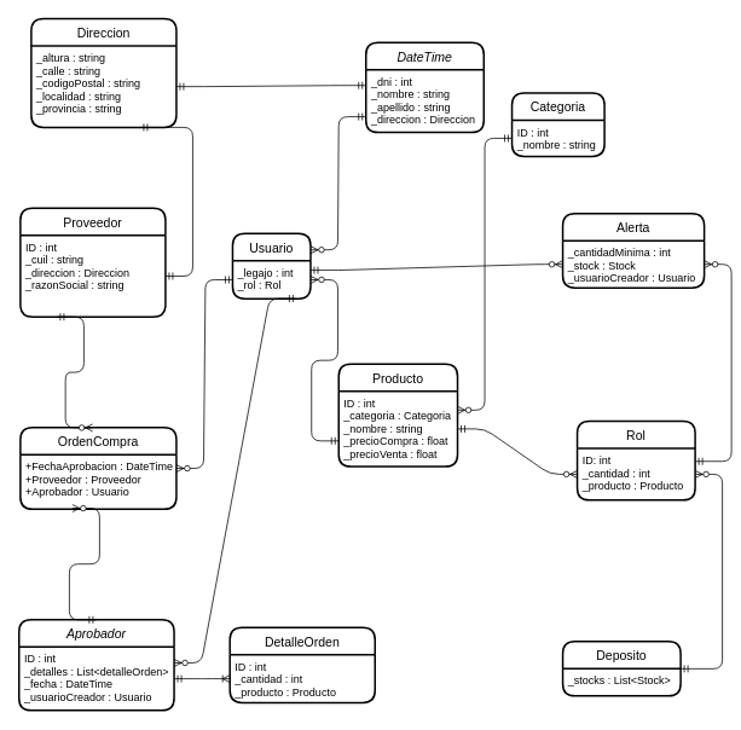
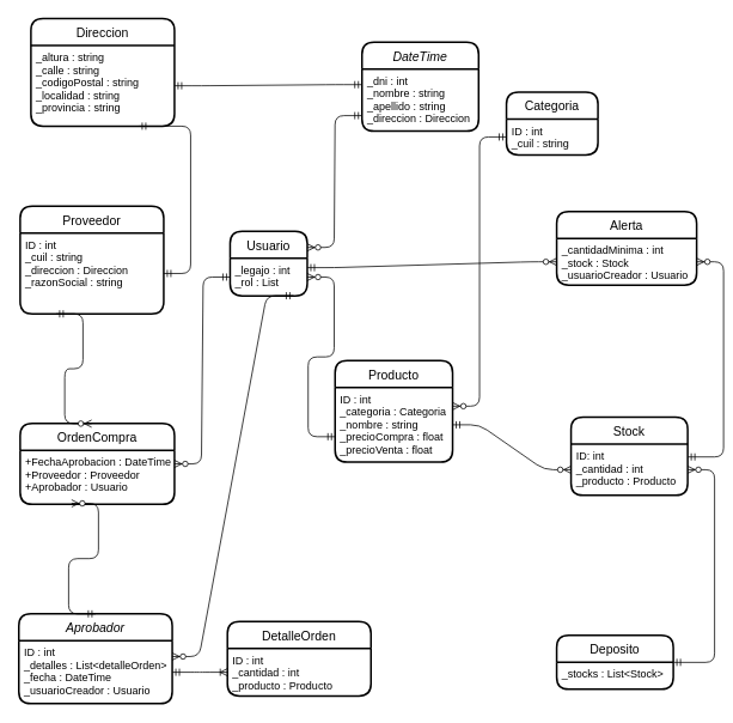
  <mxCell id="0" />
  <mxCell id="1" parent="0" />
  <mxCell id="2" value="Aprobador" style="swimlane;childLayout=stackLayout;horizontal=1;startSize=30;horizontalStack=0;rounded=1;fontSize=14;fontStyle=2;strokeWidth=2;resizeParent=0;resizeLast=1;shadow=0;dashed=0;align=center;" vertex="1" parent="1"><mxGeometry x="20.5" y="683" width="171" height="100" as="geometry"><mxRectangle x="40" y="350" width="70" height="30" as="alternateBounds" /></mxGeometry></mxCell>
  <mxCell id="3" value="ID : int&#10;_detalles : List&lt;detalleOrden&gt;&#10;_fecha : DateTime&#10;_usuarioCreador : Usuario" style="align=left;strokeColor=none;fillColor=none;spacingLeft=4;fontSize=12;verticalAlign=top;resizable=0;rotatable=0;part=1;" vertex="1" parent="2"><mxGeometry y="30" width="171" height="70" as="geometry" /></mxCell>
  <mxCell id="4" value="DateTime" style="swimlane;childLayout=stackLayout;horizontal=1;startSize=30;horizontalStack=0;rounded=1;fontSize=14;fontStyle=2;strokeWidth=2;resizeParent=0;resizeLast=1;shadow=0;dashed=0;align=center;" vertex="1" parent="1"><mxGeometry x="403" y="46.5" width="130" height="99" as="geometry" /></mxCell>
  <mxCell id="5" value="_dni : int&#10;_nombre : string&#10;_apellido : string&#10;_direccion : Direccion" style="align=left;strokeColor=none;fillColor=none;spacingLeft=4;fontSize=12;verticalAlign=top;resizable=0;rotatable=0;part=1;" vertex="1" parent="4"><mxGeometry y="30" width="130" height="69" as="geometry" /></mxCell>
  <mxCell id="6" value="OrdenCompra" style="swimlane;childLayout=stackLayout;horizontal=1;startSize=30;horizontalStack=0;rounded=1;fontSize=14;fontStyle=0;strokeWidth=2;resizeParent=0;resizeLast=1;shadow=0;dashed=0;align=center;" vertex="1" parent="1"><mxGeometry x="22" y="471" width="172" height="90" as="geometry" /></mxCell>
  <mxCell id="7" value="+FechaAprobacion : DateTime&#10;+Proveedor : Proveedor&#10;+Aprobador : Usuario" style="align=left;strokeColor=none;fillColor=none;spacingLeft=4;fontSize=12;verticalAlign=top;resizable=0;rotatable=0;part=1;" vertex="1" parent="6"><mxGeometry y="30" width="172" height="60" as="geometry" /></mxCell>
  <mxCell id="8" value="DetalleOrden" style="swimlane;childLayout=stackLayout;horizontal=1;startSize=30;horizontalStack=0;rounded=1;fontSize=14;fontStyle=0;strokeWidth=2;resizeParent=0;resizeLast=1;shadow=0;dashed=0;align=center;" vertex="1" parent="1"><mxGeometry x="253" y="691.5" width="160" height="83" as="geometry" /></mxCell>
  <mxCell id="9" value="ID : int&#10;_cantidad : int&#10;_producto : Producto" style="align=left;strokeColor=none;fillColor=none;spacingLeft=4;fontSize=12;verticalAlign=top;resizable=0;rotatable=0;part=1;" vertex="1" parent="8"><mxGeometry y="30" width="160" height="53" as="geometry" /></mxCell>
  <mxCell id="10" value="Producto" style="swimlane;childLayout=stackLayout;horizontal=1;startSize=30;horizontalStack=0;rounded=1;fontSize=14;fontStyle=0;strokeWidth=2;resizeParent=0;resizeLast=1;shadow=0;dashed=0;align=center;" vertex="1" parent="1"><mxGeometry x="373" y="401" width="131" height="113" as="geometry" /></mxCell>
  <mxCell id="11" value="ID : int&#10;_categoria : Categoria&#10;_nombre : string&#10;_precioCompra : float&#10;_precioVenta : float&#10;" style="align=left;strokeColor=none;fillColor=none;spacingLeft=4;fontSize=12;verticalAlign=top;resizable=0;rotatable=0;part=1;" vertex="1" parent="10"><mxGeometry y="30" width="131" height="83" as="geometry" /></mxCell>
  <mxCell id="12" value="" style="edgeStyle=entityRelationEdgeStyle;fontSize=12;html=1;endArrow=ERzeroToMany;startArrow=ERmandOne;entryX=0.333;entryY=0.983;entryDx=0;entryDy=0;entryPerimeter=0;exitX=0.5;exitY=0;exitDx=0;exitDy=0;" edge="1" parent="1" source="2" target="7"><mxGeometry width="100" height="100" relative="1" as="geometry"><mxPoint x="462" y="297" as="sourcePoint" /><mxPoint x="246" y="320" as="targetPoint" /></mxGeometry></mxCell>
  <mxCell id="13" value="" style="edgeStyle=entityRelationEdgeStyle;fontSize=12;html=1;endArrow=ERoneToMany;startArrow=ERmandOne;entryX=0;entryY=0.5;entryDx=0;entryDy=0;" edge="1" parent="1" source="3" target="9"><mxGeometry width="100" height="100" relative="1" as="geometry"><mxPoint x="101" y="488" as="sourcePoint" /><mxPoint x="562" y="197" as="targetPoint" /></mxGeometry></mxCell>
  <mxCell id="14" value="Categoria" style="swimlane;childLayout=stackLayout;horizontal=1;startSize=30;horizontalStack=0;rounded=1;fontSize=14;fontStyle=0;strokeWidth=2;resizeParent=0;resizeLast=1;shadow=0;dashed=0;align=center;" vertex="1" parent="1"><mxGeometry x="564" y="102" width="102" height="70" as="geometry" /></mxCell>
- <mxCell id="15" value="ID : int&#10;_nombre : string" style="align=left;strokeColor=none;fillColor=none;spacingLeft=4;fontSize=12;verticalAlign=top;resizable=0;rotatable=0;part=1;" vertex="1" parent="14"><mxGeometry y="30" width="102" height="40" as="geometry" /></mxCell>
+ <mxCell id="15" value="ID : int&#10;_cuil : string" style="align=left;strokeColor=none;fillColor=none;spacingLeft=4;fontSize=12;verticalAlign=top;resizable=0;rotatable=0;part=1;" vertex="1" parent="14"><mxGeometry y="30" width="102" height="40" as="geometry" /></mxCell>
  <mxCell id="16" value="Alerta" style="swimlane;childLayout=stackLayout;horizontal=1;startSize=30;horizontalStack=0;rounded=1;fontSize=14;fontStyle=0;strokeWidth=2;resizeParent=0;resizeLast=1;shadow=0;dashed=0;align=center;" vertex="1" parent="1"><mxGeometry x="620" y="235" width="156" height="82" as="geometry" /></mxCell>
  <mxCell id="17" value="_cantidadMinima : int&#10;_stock : Stock&#10;_usuarioCreador : Usuario" style="align=left;strokeColor=none;fillColor=none;spacingLeft=4;fontSize=12;verticalAlign=top;resizable=0;rotatable=0;part=1;" vertex="1" parent="16"><mxGeometry y="30" width="156" height="52" as="geometry" /></mxCell>
  <mxCell id="18" value="Deposito" style="swimlane;childLayout=stackLayout;horizontal=1;startSize=30;horizontalStack=0;rounded=1;fontSize=14;fontStyle=0;strokeWidth=2;resizeParent=0;resizeLast=1;shadow=0;dashed=0;align=center;" vertex="1" parent="1"><mxGeometry x="620" y="707" width="130" height="60" as="geometry" /></mxCell>
  <mxCell id="19" value="_stocks : List&lt;Stock&gt;" style="align=left;strokeColor=none;fillColor=none;spacingLeft=4;fontSize=12;verticalAlign=top;resizable=0;rotatable=0;part=1;" vertex="1" parent="18"><mxGeometry y="30" width="130" height="30" as="geometry" /></mxCell>
- <mxCell id="20" value="Rol" style="swimlane;childLayout=stackLayout;horizontal=1;startSize=30;horizontalStack=0;rounded=1;fontSize=14;fontStyle=0;strokeWidth=2;resizeParent=0;resizeLast=1;shadow=0;dashed=0;align=center;" vertex="1" parent="1"><mxGeometry x="636" y="464" width="130" height="87" as="geometry" /></mxCell>
+ <mxCell id="20" value="Stock" style="swimlane;childLayout=stackLayout;horizontal=1;startSize=30;horizontalStack=0;rounded=1;fontSize=14;fontStyle=0;strokeWidth=2;resizeParent=0;resizeLast=1;shadow=0;dashed=0;align=center;" vertex="1" parent="1"><mxGeometry x="636" y="464" width="130" height="87" as="geometry" /></mxCell>
  <mxCell id="21" value="ID: int&#10;_cantidad : int&#10;_producto : Producto" style="align=left;strokeColor=none;fillColor=none;spacingLeft=4;fontSize=12;verticalAlign=top;resizable=0;rotatable=0;part=1;" vertex="1" parent="20"><mxGeometry y="30" width="130" height="57" as="geometry" /></mxCell>
  <mxCell id="22" value="Proveedor" style="swimlane;childLayout=stackLayout;horizontal=1;startSize=30;horizontalStack=0;rounded=1;fontSize=14;fontStyle=0;strokeWidth=2;resizeParent=0;resizeLast=1;shadow=0;dashed=0;align=center;" vertex="1" parent="1"><mxGeometry x="22" y="229" width="160" height="120" as="geometry" /></mxCell>
  <mxCell id="23" value="ID : int&#10;_cuil : string&#10;_direccion : Direccion&#10;_razonSocial : string" style="align=left;strokeColor=none;fillColor=none;spacingLeft=4;fontSize=12;verticalAlign=top;resizable=0;rotatable=0;part=1;" vertex="1" parent="22"><mxGeometry y="30" width="160" height="90" as="geometry" /></mxCell>
  <mxCell id="24" value="Direccion" style="swimlane;childLayout=stackLayout;horizontal=1;startSize=30;horizontalStack=0;rounded=1;fontSize=14;fontStyle=0;strokeWidth=2;resizeParent=0;resizeLast=1;shadow=0;dashed=0;align=center;" vertex="1" parent="1"><mxGeometry x="34" y="20" width="160" height="120" as="geometry" /></mxCell>
  <mxCell id="25" value="_altura : string&#10;_calle : string&#10;_codigoPostal : string&#10;_localidad : string&#10;_provincia : string" style="align=left;strokeColor=none;fillColor=none;spacingLeft=4;fontSize=12;verticalAlign=top;resizable=0;rotatable=0;part=1;" vertex="1" parent="24"><mxGeometry y="30" width="160" height="90" as="geometry" /></mxCell>
  <mxCell id="26" value="" style="edgeStyle=entityRelationEdgeStyle;fontSize=12;html=1;endArrow=ERzeroToMany;startArrow=ERmandOne;exitX=0;exitY=0.5;exitDx=0;exitDy=0;entryX=1;entryY=0.25;entryDx=0;entryDy=0;" edge="1" parent="1" source="15" target="11"><mxGeometry width="100" height="100" relative="1" as="geometry"><mxPoint x="462" y="377" as="sourcePoint" /><mxPoint x="513" y="147" as="targetPoint" /></mxGeometry></mxCell>
  <mxCell id="27" value="" style="edgeStyle=entityRelationEdgeStyle;fontSize=12;html=1;endArrow=ERzeroToMany;startArrow=ERmandOne;exitX=0.25;exitY=1;exitDx=0;exitDy=0;entryX=0.463;entryY=0.002;entryDx=0;entryDy=0;entryPerimeter=0;" edge="1" parent="1" source="23" target="6"><mxGeometry width="100" height="100" relative="1" as="geometry"><mxPoint x="64" y="456" as="sourcePoint" /><mxPoint x="104" y="459" as="targetPoint" /></mxGeometry></mxCell>
  <mxCell id="28" value="" style="edgeStyle=entityRelationEdgeStyle;fontSize=12;html=1;endArrow=ERmandOne;startArrow=ERmandOne;entryX=0.75;entryY=1;entryDx=0;entryDy=0;" edge="1" parent="1" source="23" target="25"><mxGeometry width="100" height="100" relative="1" as="geometry"><mxPoint x="62" y="231" as="sourcePoint" /><mxPoint x="294" y="138" as="targetPoint" /></mxGeometry></mxCell>
  <mxCell id="29" value="" style="edgeStyle=entityRelationEdgeStyle;fontSize=12;html=1;endArrow=ERmandOne;startArrow=ERmandOne;entryX=0;entryY=0.25;entryDx=0;entryDy=0;exitX=1;exitY=0.5;exitDx=0;exitDy=0;" edge="1" parent="1" source="25" target="5"><mxGeometry width="100" height="100" relative="1" as="geometry"><mxPoint x="462" y="297" as="sourcePoint" /><mxPoint x="562" y="197" as="targetPoint" /></mxGeometry></mxCell>
  <mxCell id="30" value="Usuario" style="swimlane;childLayout=stackLayout;horizontal=1;startSize=30;horizontalStack=0;rounded=1;fontSize=14;fontStyle=0;strokeWidth=2;resizeParent=0;resizeLast=1;shadow=0;dashed=0;align=center;" vertex="1" parent="1"><mxGeometry x="256" y="257" width="86" height="72" as="geometry" /></mxCell>
- <mxCell id="31" value="_legajo : int&#10;_rol : Rol" style="align=left;strokeColor=none;fillColor=none;spacingLeft=4;fontSize=12;verticalAlign=top;resizable=0;rotatable=0;part=1;" vertex="1" parent="30"><mxGeometry y="30" width="86" height="42" as="geometry" /></mxCell>
+ <mxCell id="31" value="_legajo : int&#10;_rol : List" style="align=left;strokeColor=none;fillColor=none;spacingLeft=4;fontSize=12;verticalAlign=top;resizable=0;rotatable=0;part=1;" vertex="1" parent="30"><mxGeometry y="30" width="86" height="42" as="geometry" /></mxCell>
  <mxCell id="32" value="" style="edgeStyle=entityRelationEdgeStyle;fontSize=12;html=1;endArrow=ERzeroToMany;startArrow=ERmandOne;entryX=1;entryY=0.25;entryDx=0;entryDy=0;exitX=0;exitY=0.75;exitDx=0;exitDy=0;" edge="1" parent="1" source="5" target="30"><mxGeometry width="100" height="100" relative="1" as="geometry"><mxPoint x="462" y="377" as="sourcePoint" /><mxPoint x="562" y="277" as="targetPoint" /></mxGeometry></mxCell>
  <mxCell id="33" value="" style="edgeStyle=entityRelationEdgeStyle;fontSize=12;html=1;endArrow=ERzeroToMany;startArrow=ERmandOne;exitX=0;exitY=0.5;exitDx=0;exitDy=0;entryX=1;entryY=0.25;entryDx=0;entryDy=0;" edge="1" parent="1" source="31" target="7"><mxGeometry width="100" height="100" relative="1" as="geometry"><mxPoint x="462" y="457" as="sourcePoint" /><mxPoint x="562" y="357" as="targetPoint" /></mxGeometry></mxCell>
  <mxCell id="34" value="" style="edgeStyle=entityRelationEdgeStyle;fontSize=12;html=1;endArrow=ERzeroToMany;startArrow=ERmandOne;exitX=0.821;exitY=0.995;exitDx=0;exitDy=0;entryX=1;entryY=0.25;entryDx=0;entryDy=0;exitPerimeter=0;" edge="1" parent="1" source="31" target="3"><mxGeometry width="100" height="100" relative="1" as="geometry"><mxPoint x="462" y="537" as="sourcePoint" /><mxPoint x="562" y="437" as="targetPoint" /></mxGeometry></mxCell>
  <mxCell id="35" value="" style="edgeStyle=entityRelationEdgeStyle;fontSize=12;html=1;endArrow=ERzeroToMany;startArrow=ERmandOne;exitX=0;exitY=0.75;exitDx=0;exitDy=0;" edge="1" parent="1" source="10" target="31"><mxGeometry width="100" height="100" relative="1" as="geometry"><mxPoint x="310" y="345" as="sourcePoint" /><mxPoint x="340" y="433" as="targetPoint" /></mxGeometry></mxCell>
  <mxCell id="36" value="" style="edgeStyle=entityRelationEdgeStyle;fontSize=12;html=1;endArrow=ERzeroToMany;startArrow=ERmandOne;entryX=0;entryY=0.5;entryDx=0;entryDy=0;exitX=1;exitY=0.25;exitDx=0;exitDy=0;" edge="1" parent="1" source="31" target="17"><mxGeometry width="100" height="100" relative="1" as="geometry"><mxPoint x="462" y="457" as="sourcePoint" /><mxPoint x="562" y="357" as="targetPoint" /></mxGeometry></mxCell>
  <mxCell id="37" value="" style="edgeStyle=entityRelationEdgeStyle;fontSize=12;html=1;endArrow=ERzeroToMany;startArrow=ERmandOne;entryX=0;entryY=0.5;entryDx=0;entryDy=0;" edge="1" parent="1" source="11" target="21"><mxGeometry width="100" height="100" relative="1" as="geometry"><mxPoint x="462" y="457" as="sourcePoint" /><mxPoint x="562" y="357" as="targetPoint" /></mxGeometry></mxCell>
  <mxCell id="38" value="" style="edgeStyle=entityRelationEdgeStyle;fontSize=12;html=1;endArrow=ERzeroToMany;startArrow=ERmandOne;" edge="1" parent="1" source="18" target="21"><mxGeometry width="100" height="100" relative="1" as="geometry"><mxPoint x="614" y="618" as="sourcePoint" /><mxPoint x="562" y="437" as="targetPoint" /></mxGeometry></mxCell>
  <mxCell id="39" value="" style="edgeStyle=entityRelationEdgeStyle;fontSize=12;html=1;endArrow=ERzeroToMany;startArrow=ERmandOne;exitX=1;exitY=0.25;exitDx=0;exitDy=0;" edge="1" parent="1" source="21" target="17"><mxGeometry width="100" height="100" relative="1" as="geometry"><mxPoint x="462" y="457" as="sourcePoint" /><mxPoint x="749" y="342" as="targetPoint" /></mxGeometry></mxCell>
